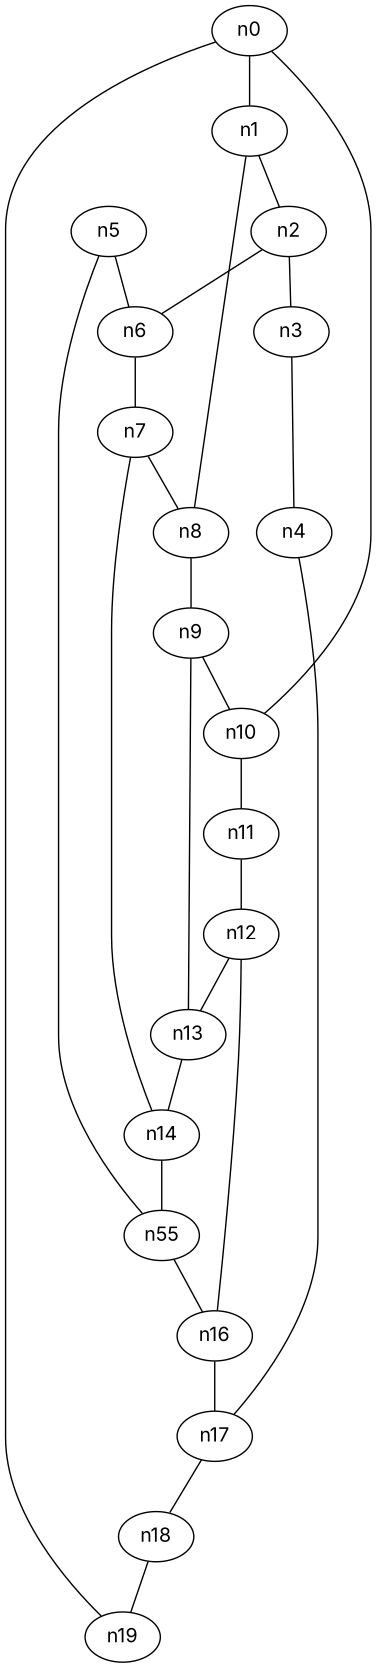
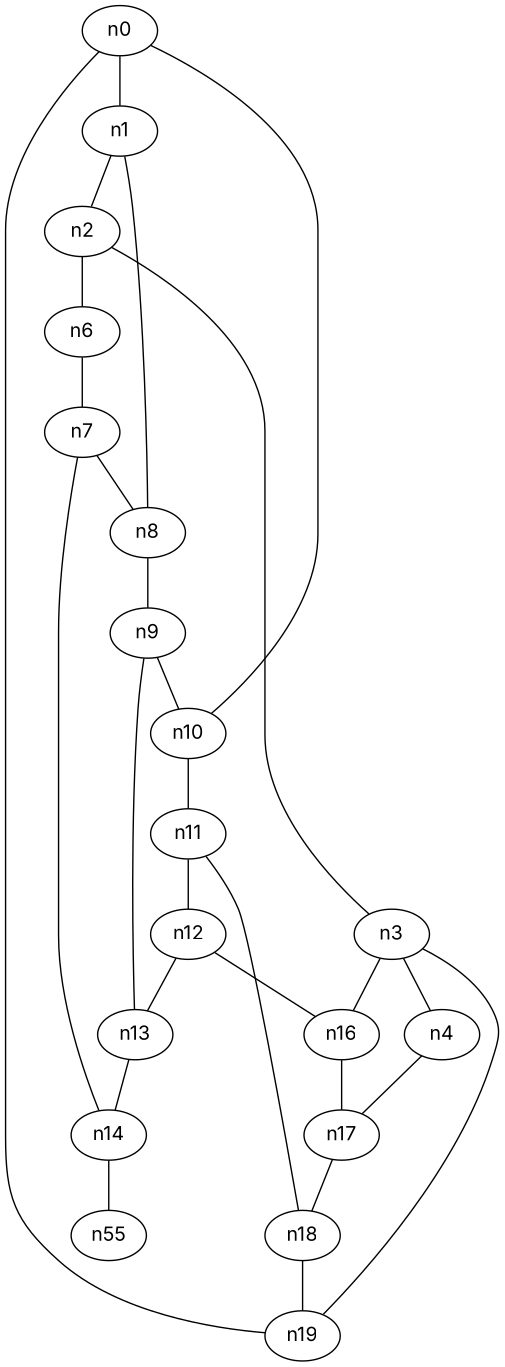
  strict graph {
    edge_default="{}"
    fontname=Inter
    node_default="{}"
    node [fontname=Inter]
    edge [fontname=Inter]
    n0 [dim3pos="-0.45865779314781097,0.0506792258640954,0.8871666387159719"]
    n1 [dim3pos="0.7823523951354265,-0.23266378809115223,-0.577747601930927"]
    n10 [dim3pos="0.161535055752692,0.002515020693813132,0.9868637699469387"]
    n19 [dim3pos="0.3013651780573883,-0.49100743373774713,-0.8173681725322502"]
    n2 [dim3pos="0.9501221833402529,-0.2876793113549397,0.12045102964731523"]
    n8 [dim3pos="0.10438970650124217,-0.13199038297586915,-0.985738975580487"]
    n11 [dim3pos="-0.43133433061582216,0.35853489725186855,-0.8278909485462398"]
    n3 [dim3pos="-0.3023154848547917,-0.783694911552166,-0.542611862406504"]
    n6 [dim3pos="0.5896171167249069,0.29551301330431723,0.7516805934922158"]
    n9 [dim3pos="0.5161362447693935,-0.13551469047624048,0.8457181241409442"]
    n18 [dim3pos="-0.03424706773516673,0.12311197782732707,-0.9918016834362536"]
    n12 [dim3pos="-0.5279859723397321,0.7887399386134698,-0.31483348336618766"]
    n4 [dim3pos="-0.259104252488524,-0.2014659964589335,-0.9446038527410167"]
    n7 [dim3pos="0.023545260225228352,0.08518075511920975,0.9960872751311742"]
    n13 [dim3pos="0.802660530896288,0.5640602735902913,0.19383518746227427"]
    n17 [dim3pos="0.13578122877170024,0.24805199207202516,-0.9591838547131343"]
    n14 [dim3pos="0.43360895712041886,0.5438112182528007,-0.7185072241859143"]
-   n5 [dim3pos="0.17875002408804436,0.004560815959160658,0.9838839503957315"]
    n15 [dim3pos="-0.48070882276714494,-0.005448498645344538,0.8768633539932761" label=n55]
    n16 [dim3pos="-0.7253219136707373,-0.38303601279699623,0.5720065860194259"]
    n0 -- n1
    n0 -- n10
    n0 -- n19
    n1 -- n2
    n1 -- n8
    n10 -- n11
    n2 -- n3
    n2 -- n6
    n8 -- n9
+   n11 -- n18
    n11 -- n12
+   n3 -- n19
    n3 -- n4
    n6 -- n7
    n9 -- n10
    n9 -- n13
    n18 -- n19
    n12 -- n13
    n12 -- n16
    n4 -- n17
    n7 -- n8
    n7 -- n14
    n13 -- n14
    n17 -- n18
    n14 -- n15
-   n5 -- n6
-   n5 -- n15
-   n15 -- n16
+   n3 -- n16
    n16 -- n17
  }
